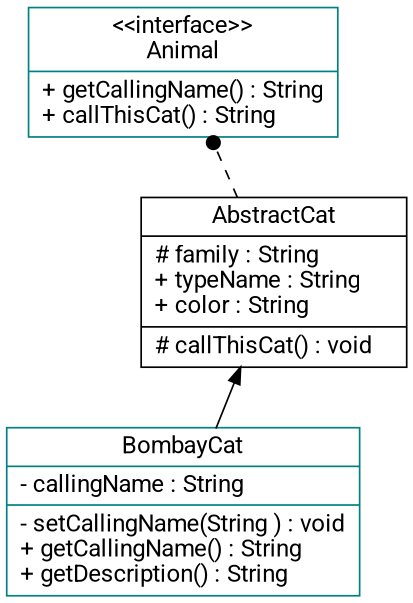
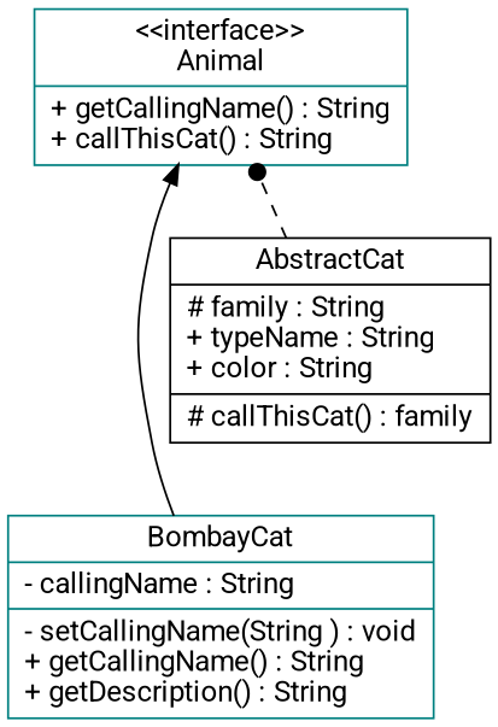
  digraph {
    fontname=Roboto
    rankdir=BT
    node [color=teal fontname=Roboto shape=record]
    edge [fontname=Roboto]
    n1 [label="{\<\<interface\>\>\nAnimal| + getCallingName() : String\l+ callThisCat() : String\l}"]
-   n2 [color=black label="{AbstractCat| # family : String\l+ typeName : String\l+ color : String\l|# callThisCat() : void\l}"]
+   n2 [color=black label="{AbstractCat| # family : String\l+ typeName : String\l+ color : String\l|# callThisCat() : family\l}"]
    n3 [label="{BombayCat| - callingName : String\l|- setCallingName(String ) : void\l+ getCallingName() : String\l+ getDescription() : String\l}"]
    n2 -> n1 [arrowhead=dot style=dashed]
-   n3 -> n2 [arrowhead=normal]
+   n3 -> n1 [arrowhead=normal]
  }
